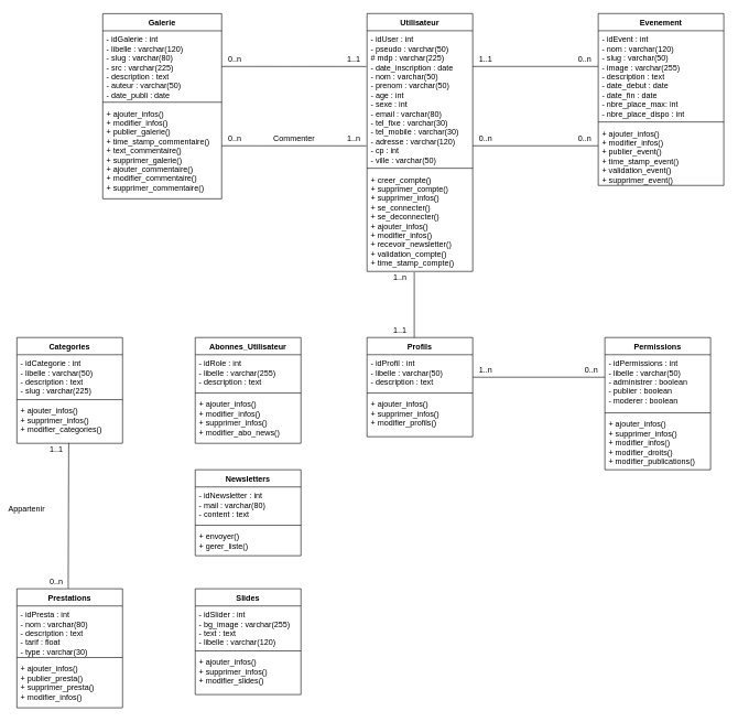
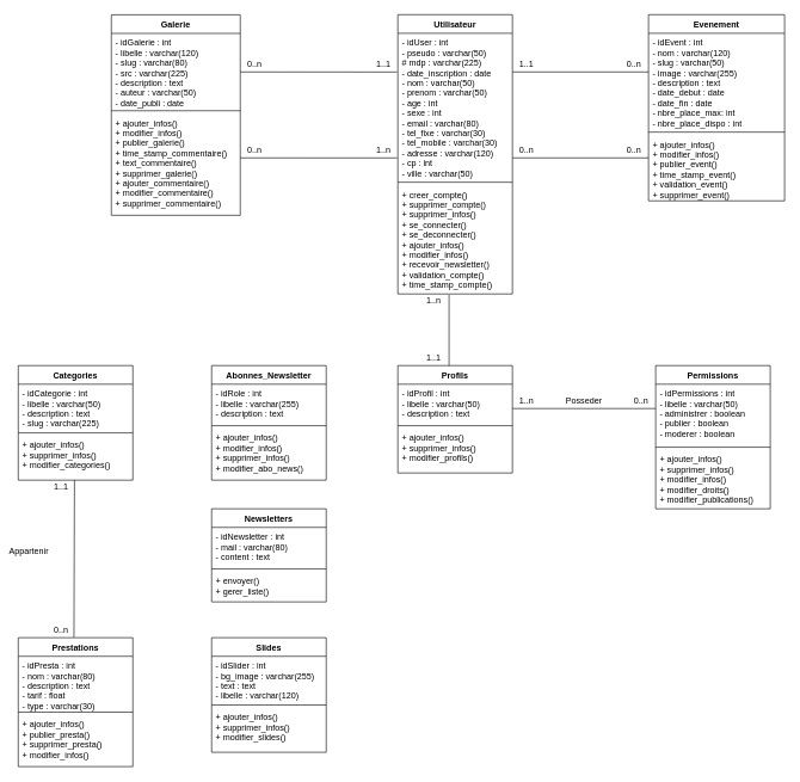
  <mxCell id="0" />
  <mxCell id="1" parent="0" />
  <mxCell id="2" value="Utilisateur" style="swimlane;fontStyle=1;align=center;verticalAlign=top;childLayout=stackLayout;horizontal=1;startSize=26;horizontalStack=0;resizeParent=1;resizeParentMax=0;resizeLast=0;collapsible=1;marginBottom=0;" parent="1" vertex="1"><mxGeometry x="555" y="20" width="160" height="390" as="geometry" /></mxCell>
  <mxCell id="3" value="- idUser : int&#10;- pseudo : varchar(50)&#10;# mdp : varchar(225)&#10;- date_inscription : date&#10;- nom : varchar(50)&#10;- prenom : varchar(50)&#10;- age : int&#10;- sexe : int&#10;- email : varchar(80)&#10;- tel_fixe : varchar(30)&#10;- tel_mobile : varchar(30)&#10;- adresse : varchar(120)&#10;- cp : int&#10;- ville : varchar(50)" style="text;strokeColor=none;fillColor=none;align=left;verticalAlign=top;spacingLeft=4;spacingRight=4;overflow=hidden;rotatable=0;points=[[0,0.5],[1,0.5]];portConstraint=eastwest;" parent="2" vertex="1"><mxGeometry y="26" width="160" height="204" as="geometry" /></mxCell>
  <mxCell id="4" value="" style="line;strokeWidth=1;fillColor=none;align=left;verticalAlign=middle;spacingTop=-1;spacingLeft=3;spacingRight=3;rotatable=0;labelPosition=right;points=[];portConstraint=eastwest;" parent="2" vertex="1"><mxGeometry y="230" width="160" height="8" as="geometry" /></mxCell>
  <mxCell id="5" value="+ creer_compte()&#10;+ supprimer_compte()&#10;+ supprimer_infos()&#10;+ se_connecter()&#10;+ se_deconnecter()&#10;+ ajouter_infos()&#10;+ modifier_infos()&#10;+ recevoir_newsletter()&#10;+ validation_compte()&#10;+ time_stamp_compte()&#10;" style="text;strokeColor=none;fillColor=none;align=left;verticalAlign=top;spacingLeft=4;spacingRight=4;overflow=hidden;rotatable=0;points=[[0,0.5],[1,0.5]];portConstraint=eastwest;" parent="2" vertex="1"><mxGeometry y="238" width="160" height="152" as="geometry" /></mxCell>
  <mxCell id="6" value="Evenement" style="swimlane;fontStyle=1;align=center;verticalAlign=top;childLayout=stackLayout;horizontal=1;startSize=26;horizontalStack=0;resizeParent=1;resizeParentMax=0;resizeLast=0;collapsible=1;marginBottom=0;" parent="1" vertex="1"><mxGeometry x="905" y="20" width="190" height="260" as="geometry"><mxRectangle x="-20" y="-200" width="100" height="26" as="alternateBounds" /></mxGeometry></mxCell>
  <mxCell id="7" value="- idEvent : int&#10;- nom : varchar(120)&#10;- slug : varchar(50)&#10;- image : varchar(255)&#10;- description : text&#10;- date_debut : date&#10;- date_fin : date&#10;- nbre_place_max: int&#10;- nbre_place_dispo : int" style="text;strokeColor=none;fillColor=none;align=left;verticalAlign=top;spacingLeft=4;spacingRight=4;overflow=hidden;rotatable=0;points=[[0,0.5],[1,0.5]];portConstraint=eastwest;" parent="6" vertex="1"><mxGeometry y="26" width="190" height="134" as="geometry" /></mxCell>
  <mxCell id="8" value="" style="line;strokeWidth=1;fillColor=none;align=left;verticalAlign=middle;spacingTop=-1;spacingLeft=3;spacingRight=3;rotatable=0;labelPosition=right;points=[];portConstraint=eastwest;" parent="6" vertex="1"><mxGeometry y="160" width="190" height="8" as="geometry" /></mxCell>
  <mxCell id="9" value="+ ajouter_infos()&#10;+ modifier_infos()&#10;+ publier_event()&#10;+ time_stamp_event()&#10;+ validation_event()&#10;+ supprimer_event()" style="text;strokeColor=none;fillColor=none;align=left;verticalAlign=top;spacingLeft=4;spacingRight=4;overflow=hidden;rotatable=0;points=[[0,0.5],[1,0.5]];portConstraint=eastwest;" parent="6" vertex="1"><mxGeometry y="168" width="190" height="92" as="geometry" /></mxCell>
  <mxCell id="10" value="Galerie" style="swimlane;fontStyle=1;align=center;verticalAlign=top;childLayout=stackLayout;horizontal=1;startSize=26;horizontalStack=0;resizeParent=1;resizeParentMax=0;resizeLast=0;collapsible=1;marginBottom=0;" parent="1" vertex="1"><mxGeometry x="155" y="20.14" width="180" height="280" as="geometry" /></mxCell>
  <mxCell id="11" value="- idGalerie : int&#10;- libelle : varchar(120)&#10;- slug : varchar(80)&#10;- src : varchar(225)&#10;- description : text&#10;- auteur : varchar(50)&#10;- date_publi : date" style="text;strokeColor=none;fillColor=none;align=left;verticalAlign=top;spacingLeft=4;spacingRight=4;overflow=hidden;rotatable=0;points=[[0,0.5],[1,0.5]];portConstraint=eastwest;" parent="10" vertex="1"><mxGeometry y="26" width="180" height="104" as="geometry" /></mxCell>
  <mxCell id="12" value="" style="line;strokeWidth=1;fillColor=none;align=left;verticalAlign=middle;spacingTop=-1;spacingLeft=3;spacingRight=3;rotatable=0;labelPosition=right;points=[];portConstraint=eastwest;" parent="10" vertex="1"><mxGeometry y="130" width="180" height="8" as="geometry" /></mxCell>
  <mxCell id="13" value="+ ajouter_infos()&#10;+ modifier_infos()&#10;+ publier_galerie()&#10;+ time_stamp_commentaire()&#10;+ text_commentaire()&#10;+ supprimer_galerie()&#10;+ ajouter_commentaire()&#10;+ modifier_commentaire()&#10;+ supprimer_commentaire()" style="text;strokeColor=none;fillColor=none;align=left;verticalAlign=top;spacingLeft=4;spacingRight=4;overflow=hidden;rotatable=0;points=[[0,0.5],[1,0.5]];portConstraint=eastwest;" parent="10" vertex="1"><mxGeometry y="138" width="180" height="142" as="geometry" /></mxCell>
  <mxCell id="14" value="Newsletters" style="swimlane;fontStyle=1;align=center;verticalAlign=top;childLayout=stackLayout;horizontal=1;startSize=26;horizontalStack=0;resizeParent=1;resizeParentMax=0;resizeLast=0;collapsible=1;marginBottom=0;" parent="1" vertex="1"><mxGeometry x="295" y="710" width="160" height="130" as="geometry"><mxRectangle x="80" y="490" width="90" height="26" as="alternateBounds" /></mxGeometry></mxCell>
  <mxCell id="15" value="- idNewsletter : int&#10;- mail : varchar(80)&#10;- content : text" style="text;strokeColor=none;fillColor=none;align=left;verticalAlign=top;spacingLeft=4;spacingRight=4;overflow=hidden;rotatable=0;points=[[0,0.5],[1,0.5]];portConstraint=eastwest;" parent="14" vertex="1"><mxGeometry y="26" width="160" height="54" as="geometry" /></mxCell>
  <mxCell id="16" value="" style="line;strokeWidth=1;fillColor=none;align=left;verticalAlign=middle;spacingTop=-1;spacingLeft=3;spacingRight=3;rotatable=0;labelPosition=right;points=[];portConstraint=eastwest;" parent="14" vertex="1"><mxGeometry y="80" width="160" height="8" as="geometry" /></mxCell>
  <mxCell id="17" value="+ envoyer()&#10;+ gerer_liste()" style="text;strokeColor=none;fillColor=none;align=left;verticalAlign=top;spacingLeft=4;spacingRight=4;overflow=hidden;rotatable=0;points=[[0,0.5],[1,0.5]];portConstraint=eastwest;" parent="14" vertex="1"><mxGeometry y="88" width="160" height="42" as="geometry" /></mxCell>
  <mxCell id="18" value="Prestations" style="swimlane;fontStyle=1;align=center;verticalAlign=top;childLayout=stackLayout;horizontal=1;startSize=26;horizontalStack=0;resizeParent=1;resizeParentMax=0;resizeLast=0;collapsible=1;marginBottom=0;" parent="1" vertex="1"><mxGeometry x="25" y="890" width="160" height="180" as="geometry" /></mxCell>
  <mxCell id="19" value="- idPresta : int &#10;- nom : varchar(80)&#10;- description : text&#10;- tarif : float&#10;- type : varchar(30)&#10;" style="text;strokeColor=none;fillColor=none;align=left;verticalAlign=top;spacingLeft=4;spacingRight=4;overflow=hidden;rotatable=0;points=[[0,0.5],[1,0.5]];portConstraint=eastwest;" parent="18" vertex="1"><mxGeometry y="26" width="160" height="74" as="geometry" /></mxCell>
  <mxCell id="20" value="" style="line;strokeWidth=1;fillColor=none;align=left;verticalAlign=middle;spacingTop=-1;spacingLeft=3;spacingRight=3;rotatable=0;labelPosition=right;points=[];portConstraint=eastwest;" parent="18" vertex="1"><mxGeometry y="100" width="160" height="8" as="geometry" /></mxCell>
  <mxCell id="21" value="+ ajouter_infos()&#10;+ publier_presta()&#10;+ supprimer_presta()&#10;+ modifier_infos()" style="text;strokeColor=none;fillColor=none;align=left;verticalAlign=top;spacingLeft=4;spacingRight=4;overflow=hidden;rotatable=0;points=[[0,0.5],[1,0.5]];portConstraint=eastwest;" parent="18" vertex="1"><mxGeometry y="108" width="160" height="72" as="geometry" /></mxCell>
  <mxCell id="22" value="Slides" style="swimlane;fontStyle=1;align=center;verticalAlign=top;childLayout=stackLayout;horizontal=1;startSize=26;horizontalStack=0;resizeParent=1;resizeParentMax=0;resizeLast=0;collapsible=1;marginBottom=0;" parent="1" vertex="1"><mxGeometry x="295" y="890" width="160" height="160" as="geometry" /></mxCell>
  <mxCell id="23" value="- idSlider : int&#10;- bg_image : varchar(255)&#10;- text : text &#10;- libelle : varchar(120) " style="text;strokeColor=none;fillColor=none;align=left;verticalAlign=top;spacingLeft=4;spacingRight=4;overflow=hidden;rotatable=0;points=[[0,0.5],[1,0.5]];portConstraint=eastwest;" parent="22" vertex="1"><mxGeometry y="26" width="160" height="64" as="geometry" /></mxCell>
  <mxCell id="24" value="" style="line;strokeWidth=1;fillColor=none;align=left;verticalAlign=middle;spacingTop=-1;spacingLeft=3;spacingRight=3;rotatable=0;labelPosition=right;points=[];portConstraint=eastwest;" parent="22" vertex="1"><mxGeometry y="90" width="160" height="8" as="geometry" /></mxCell>
  <mxCell id="25" value="+ ajouter_infos()&#10;+ supprimer_infos()&#10;+ modifier_slides()&#10;&#10;&#10;" style="text;strokeColor=none;fillColor=none;align=left;verticalAlign=top;spacingLeft=4;spacingRight=4;overflow=hidden;rotatable=0;points=[[0,0.5],[1,0.5]];portConstraint=eastwest;" parent="22" vertex="1"><mxGeometry y="98" width="160" height="62" as="geometry" /></mxCell>
  <mxCell id="26" value="Categories" style="swimlane;fontStyle=1;align=center;verticalAlign=top;childLayout=stackLayout;horizontal=1;startSize=26;horizontalStack=0;resizeParent=1;resizeParentMax=0;resizeLast=0;collapsible=1;marginBottom=0;" parent="1" vertex="1"><mxGeometry x="25" y="510" width="160" height="160" as="geometry"><mxRectangle x="80" y="490" width="90" height="26" as="alternateBounds" /></mxGeometry></mxCell>
  <mxCell id="27" value="- idCategorie : int&#10;- libelle : varchar(50)&#10;- description : text &#10;- slug : varchar(225)" style="text;strokeColor=none;fillColor=none;align=left;verticalAlign=top;spacingLeft=4;spacingRight=4;overflow=hidden;rotatable=0;points=[[0,0.5],[1,0.5]];portConstraint=eastwest;" parent="26" vertex="1"><mxGeometry y="26" width="160" height="64" as="geometry" /></mxCell>
  <mxCell id="28" value="" style="line;strokeWidth=1;fillColor=none;align=left;verticalAlign=middle;spacingTop=-1;spacingLeft=3;spacingRight=3;rotatable=0;labelPosition=right;points=[];portConstraint=eastwest;" parent="26" vertex="1"><mxGeometry y="90" width="160" height="8" as="geometry" /></mxCell>
  <mxCell id="29" value="+ ajouter_infos()&#10;+ supprimer_infos()&#10;+ modifier_categories()" style="text;strokeColor=none;fillColor=none;align=left;verticalAlign=top;spacingLeft=4;spacingRight=4;overflow=hidden;rotatable=0;points=[[0,0.5],[1,0.5]];portConstraint=eastwest;" parent="26" vertex="1"><mxGeometry y="98" width="160" height="62" as="geometry" /></mxCell>
  <mxCell id="30" value="Profils" style="swimlane;fontStyle=1;align=center;verticalAlign=top;childLayout=stackLayout;horizontal=1;startSize=26;horizontalStack=0;resizeParent=1;resizeParentMax=0;resizeLast=0;collapsible=1;marginBottom=0;" parent="1" vertex="1"><mxGeometry x="555" y="510" width="160" height="150" as="geometry"><mxRectangle x="80" y="490" width="90" height="26" as="alternateBounds" /></mxGeometry></mxCell>
  <mxCell id="31" value="- idProfil : int&#10;- libelle : varchar(50)&#10;- description : text&#10;" style="text;strokeColor=none;fillColor=none;align=left;verticalAlign=top;spacingLeft=4;spacingRight=4;overflow=hidden;rotatable=0;points=[[0,0.5],[1,0.5]];portConstraint=eastwest;" parent="30" vertex="1"><mxGeometry y="26" width="160" height="54" as="geometry" /></mxCell>
  <mxCell id="32" value="" style="line;strokeWidth=1;fillColor=none;align=left;verticalAlign=middle;spacingTop=-1;spacingLeft=3;spacingRight=3;rotatable=0;labelPosition=right;points=[];portConstraint=eastwest;" parent="30" vertex="1"><mxGeometry y="80" width="160" height="8" as="geometry" /></mxCell>
  <mxCell id="33" value="+ ajouter_infos()&#10;+ supprimer_infos()&#10;+ modifier_profils()" style="text;strokeColor=none;fillColor=none;align=left;verticalAlign=top;spacingLeft=4;spacingRight=4;overflow=hidden;rotatable=0;points=[[0,0.5],[1,0.5]];portConstraint=eastwest;" parent="30" vertex="1"><mxGeometry y="88" width="160" height="62" as="geometry" /></mxCell>
  <mxCell id="34" value="Permissions" style="swimlane;fontStyle=1;align=center;verticalAlign=top;childLayout=stackLayout;horizontal=1;startSize=26;horizontalStack=0;resizeParent=1;resizeParentMax=0;resizeLast=0;collapsible=1;marginBottom=0;" parent="1" vertex="1"><mxGeometry x="915" y="510" width="160" height="200" as="geometry" /></mxCell>
  <mxCell id="35" value="- idPermissions : int&#10;- libelle : varchar(50)&#10;- administrer : boolean&#10;- publier : boolean &#10;- moderer : boolean" style="text;strokeColor=none;fillColor=none;align=left;verticalAlign=top;spacingLeft=4;spacingRight=4;overflow=hidden;rotatable=0;points=[[0,0.5],[1,0.5]];portConstraint=eastwest;" parent="34" vertex="1"><mxGeometry y="26" width="160" height="84" as="geometry" /></mxCell>
  <mxCell id="36" value="" style="line;strokeWidth=1;fillColor=none;align=left;verticalAlign=middle;spacingTop=-1;spacingLeft=3;spacingRight=3;rotatable=0;labelPosition=right;points=[];portConstraint=eastwest;" parent="34" vertex="1"><mxGeometry y="110" width="160" height="8" as="geometry" /></mxCell>
  <mxCell id="37" value="+ ajouter_infos()&#10;+ supprimer_infos()&#10;+ modifier_infos()&#10;+ modifier_droits()&#10;+ modifier_publications()" style="text;strokeColor=none;fillColor=none;align=left;verticalAlign=top;spacingLeft=4;spacingRight=4;overflow=hidden;rotatable=0;points=[[0,0.5],[1,0.5]];portConstraint=eastwest;" parent="34" vertex="1"><mxGeometry y="118" width="160" height="82" as="geometry" /></mxCell>
- <mxCell id="38" value="Abonnes_Utilisateur" style="swimlane;fontStyle=1;align=center;verticalAlign=top;childLayout=stackLayout;horizontal=1;startSize=26;horizontalStack=0;resizeParent=1;resizeParentMax=0;resizeLast=0;collapsible=1;marginBottom=0;" parent="1" vertex="1"><mxGeometry x="295" y="510" width="160" height="160" as="geometry" /></mxCell>
+ <mxCell id="38" value="Abonnes_Newsletter" style="swimlane;fontStyle=1;align=center;verticalAlign=top;childLayout=stackLayout;horizontal=1;startSize=26;horizontalStack=0;resizeParent=1;resizeParentMax=0;resizeLast=0;collapsible=1;marginBottom=0;" parent="1" vertex="1"><mxGeometry x="295" y="510" width="160" height="160" as="geometry" /></mxCell>
  <mxCell id="39" value="- idRole : int&#10;- libelle : varchar(255)&#10;- description : text" style="text;strokeColor=none;fillColor=none;align=left;verticalAlign=top;spacingLeft=4;spacingRight=4;overflow=hidden;rotatable=0;points=[[0,0.5],[1,0.5]];portConstraint=eastwest;" parent="38" vertex="1"><mxGeometry y="26" width="160" height="54" as="geometry" /></mxCell>
  <mxCell id="40" value="" style="line;strokeWidth=1;fillColor=none;align=left;verticalAlign=middle;spacingTop=-1;spacingLeft=3;spacingRight=3;rotatable=0;labelPosition=right;points=[];portConstraint=eastwest;" parent="38" vertex="1"><mxGeometry y="80" width="160" height="8" as="geometry" /></mxCell>
  <mxCell id="41" value="+ ajouter_infos()&#10;+ modifier_infos()&#10;+ supprimer_infos()&#10;+ modifier_abo_news()&#10;" style="text;strokeColor=none;fillColor=none;align=left;verticalAlign=top;spacingLeft=4;spacingRight=4;overflow=hidden;rotatable=0;points=[[0,0.5],[1,0.5]];portConstraint=eastwest;" parent="38" vertex="1"><mxGeometry y="88" width="160" height="72" as="geometry" /></mxCell>
  <mxCell id="42" value="" style="endArrow=none;html=1;exitX=1;exitY=0.5;exitDx=0;exitDy=0;entryX=-0.006;entryY=0.256;entryDx=0;entryDy=0;entryPerimeter=0;" parent="1" edge="1"><mxGeometry width="50" height="50" relative="1" as="geometry"><mxPoint x="335" y="100" as="sourcePoint" /><mxPoint x="554.04" y="100.084" as="targetPoint" /></mxGeometry></mxCell>
  <mxCell id="43" value="" style="endArrow=none;html=1;exitX=1;exitY=0.5;exitDx=0;exitDy=0;entryX=-0.006;entryY=0.256;entryDx=0;entryDy=0;entryPerimeter=0;" parent="1" edge="1"><mxGeometry width="50" height="50" relative="1" as="geometry"><mxPoint x="335" y="220" as="sourcePoint" /><mxPoint x="554.04" y="220.084" as="targetPoint" /></mxGeometry></mxCell>
  <mxCell id="44" value="1..1" style="text;html=1;strokeColor=none;fillColor=none;align=center;verticalAlign=middle;whiteSpace=wrap;rounded=0;" parent="1" vertex="1"><mxGeometry x="515" y="80" width="40" height="20" as="geometry" /></mxCell>
  <mxCell id="45" value="0..n" style="text;html=1;strokeColor=none;fillColor=none;align=center;verticalAlign=middle;whiteSpace=wrap;rounded=0;" parent="1" vertex="1"><mxGeometry x="335" y="80" width="40" height="20" as="geometry" /></mxCell>
- <mxCell id="46" value="Commenter" style="text;html=1;strokeColor=none;fillColor=none;align=center;verticalAlign=middle;whiteSpace=wrap;rounded=0;" parent="1" vertex="1"><mxGeometry x="425" y="200" width="40" height="20" as="geometry" /></mxCell>
  <mxCell id="47" value="1..n" style="text;html=1;strokeColor=none;fillColor=none;align=center;verticalAlign=middle;whiteSpace=wrap;rounded=0;" parent="1" vertex="1"><mxGeometry x="515" y="200" width="40" height="20" as="geometry" /></mxCell>
  <mxCell id="48" value="0..n" style="text;html=1;strokeColor=none;fillColor=none;align=center;verticalAlign=middle;whiteSpace=wrap;rounded=0;" parent="1" vertex="1"><mxGeometry x="335" y="200" width="40" height="20" as="geometry" /></mxCell>
  <mxCell id="49" value="" style="endArrow=none;html=1;exitX=1;exitY=0.5;exitDx=0;exitDy=0;" parent="1" edge="1"><mxGeometry width="50" height="50" relative="1" as="geometry"><mxPoint x="715" y="100" as="sourcePoint" /><mxPoint x="905" y="100" as="targetPoint" /></mxGeometry></mxCell>
  <mxCell id="50" value="" style="endArrow=none;html=1;exitX=1;exitY=0.5;exitDx=0;exitDy=0;" parent="1" edge="1"><mxGeometry width="50" height="50" relative="1" as="geometry"><mxPoint x="715" y="220" as="sourcePoint" /><mxPoint x="905" y="220" as="targetPoint" /></mxGeometry></mxCell>
  <mxCell id="51" value="0..n" style="text;html=1;strokeColor=none;fillColor=none;align=center;verticalAlign=middle;whiteSpace=wrap;rounded=0;" parent="1" vertex="1"><mxGeometry x="865" y="80" width="40" height="20" as="geometry" /></mxCell>
  <mxCell id="52" value="1..1" style="text;html=1;strokeColor=none;fillColor=none;align=center;verticalAlign=middle;whiteSpace=wrap;rounded=0;" parent="1" vertex="1"><mxGeometry x="715" y="80" width="40" height="20" as="geometry" /></mxCell>
  <mxCell id="53" value="0..n" style="text;html=1;strokeColor=none;fillColor=none;align=center;verticalAlign=middle;whiteSpace=wrap;rounded=0;" parent="1" vertex="1"><mxGeometry x="865" y="200" width="40" height="20" as="geometry" /></mxCell>
  <mxCell id="54" value="0..n" style="text;html=1;strokeColor=none;fillColor=none;align=center;verticalAlign=middle;whiteSpace=wrap;rounded=0;" parent="1" vertex="1"><mxGeometry x="715" y="200" width="40" height="20" as="geometry" /></mxCell>
  <mxCell id="55" value="" style="endArrow=none;html=1;exitX=0.447;exitY=1.008;exitDx=0;exitDy=0;entryX=0.447;entryY=0;entryDx=0;entryDy=0;entryPerimeter=0;exitPerimeter=0;" parent="1" source="5" target="30" edge="1"><mxGeometry width="50" height="50" relative="1" as="geometry"><mxPoint x="625.56" y="420" as="sourcePoint" /><mxPoint x="844.6" y="420.084" as="targetPoint" /></mxGeometry></mxCell>
  <mxCell id="56" value="1..n" style="text;html=1;strokeColor=none;fillColor=none;align=center;verticalAlign=middle;whiteSpace=wrap;rounded=0;" parent="1" vertex="1"><mxGeometry x="585" y="410" width="40" height="20" as="geometry" /></mxCell>
  <mxCell id="57" value="1..1" style="text;html=1;strokeColor=none;fillColor=none;align=center;verticalAlign=middle;whiteSpace=wrap;rounded=0;" parent="1" vertex="1"><mxGeometry x="585" y="490" width="40" height="20" as="geometry" /></mxCell>
  <mxCell id="58" value="" style="endArrow=none;html=1;exitX=1;exitY=0.5;exitDx=0;exitDy=0;entryX=1;entryY=1;entryDx=0;entryDy=0;" parent="1" target="60" edge="1"><mxGeometry width="50" height="50" relative="1" as="geometry"><mxPoint x="715.08" y="570" as="sourcePoint" /><mxPoint x="775" y="570" as="targetPoint" /></mxGeometry></mxCell>
+ <mxCell id="59" value="Posseder" style="text;html=1;strokeColor=none;fillColor=none;align=center;verticalAlign=middle;whiteSpace=wrap;rounded=0;" parent="1" vertex="1"><mxGeometry x="795" y="550" width="40" height="20" as="geometry" /></mxCell>
  <mxCell id="60" value="0..n" style="text;html=1;strokeColor=none;fillColor=none;align=center;verticalAlign=middle;whiteSpace=wrap;rounded=0;" parent="1" vertex="1"><mxGeometry x="875" y="550" width="40" height="20" as="geometry" /></mxCell>
  <mxCell id="61" value="1..n" style="text;html=1;strokeColor=none;fillColor=none;align=center;verticalAlign=middle;whiteSpace=wrap;rounded=0;" parent="1" vertex="1"><mxGeometry x="715" y="550" width="40" height="20" as="geometry" /></mxCell>
  <mxCell id="62" value="" style="endArrow=none;html=1;entryX=0.486;entryY=-0.003;entryDx=0;entryDy=0;entryPerimeter=0;exitX=0.963;exitY=-0.014;exitDx=0;exitDy=0;exitPerimeter=0;" parent="1" source="65" target="18" edge="1"><mxGeometry width="50" height="50" relative="1" as="geometry"><mxPoint x="103" y="632" as="sourcePoint" /><mxPoint x="104.29" y="789.1" as="targetPoint" /></mxGeometry></mxCell>
  <mxCell id="63" value="Appartenir" style="text;html=1;strokeColor=none;fillColor=none;align=center;verticalAlign=middle;whiteSpace=wrap;rounded=0;" parent="1" vertex="1"><mxGeometry x="20" y="760" width="40" height="20" as="geometry" /></mxCell>
  <mxCell id="64" value="0..n" style="text;html=1;strokeColor=none;fillColor=none;align=center;verticalAlign=middle;whiteSpace=wrap;rounded=0;" parent="1" vertex="1"><mxGeometry x="65" y="870" width="40" height="20" as="geometry" /></mxCell>
  <mxCell id="65" value="1..1" style="text;html=1;strokeColor=none;fillColor=none;align=center;verticalAlign=middle;whiteSpace=wrap;rounded=0;" parent="1" vertex="1"><mxGeometry x="65" y="670" width="40" height="20" as="geometry" /></mxCell>
